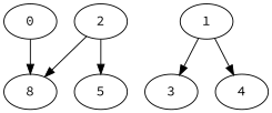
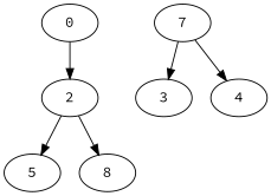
  digraph {
    fontname="Source Code Pro"
    node [fontname="Source Code Pro"]
    edge [fontname="Source Code Pro"]
    n1 [label=0]
    n2 [label=2]
-   n3 [label=1]
+   n3 [label=7]
    n4 [label=3]
    n5 [label=4]
    n6 [label=5]
    n7 [label=8]
-   n1 -> n7
+   n1 -> n2
    n2 -> n6
    n2 -> n7
    n3 -> n4
    n3 -> n5
  }
